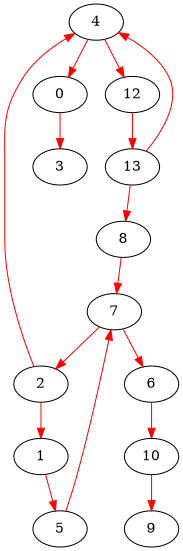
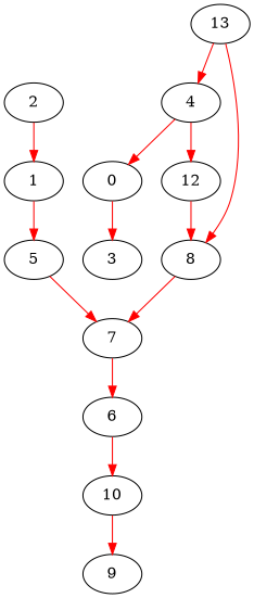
  digraph {
    edge [color=red]
    0
    3
    2
    1
    4
    5
    12
    7
    6
    10
    9
    8
    13
    0 -> 3
    2 -> 1
-   2 -> 4
    1 -> 5
    4 -> 0
    4 -> 12
    5 -> 7
-   12 -> 13
-   7 -> 2
+   12 -> 8
    7 -> 6
    6 -> 10
    10 -> 9
    8 -> 7
    13 -> 4
    13 -> 8
  }
